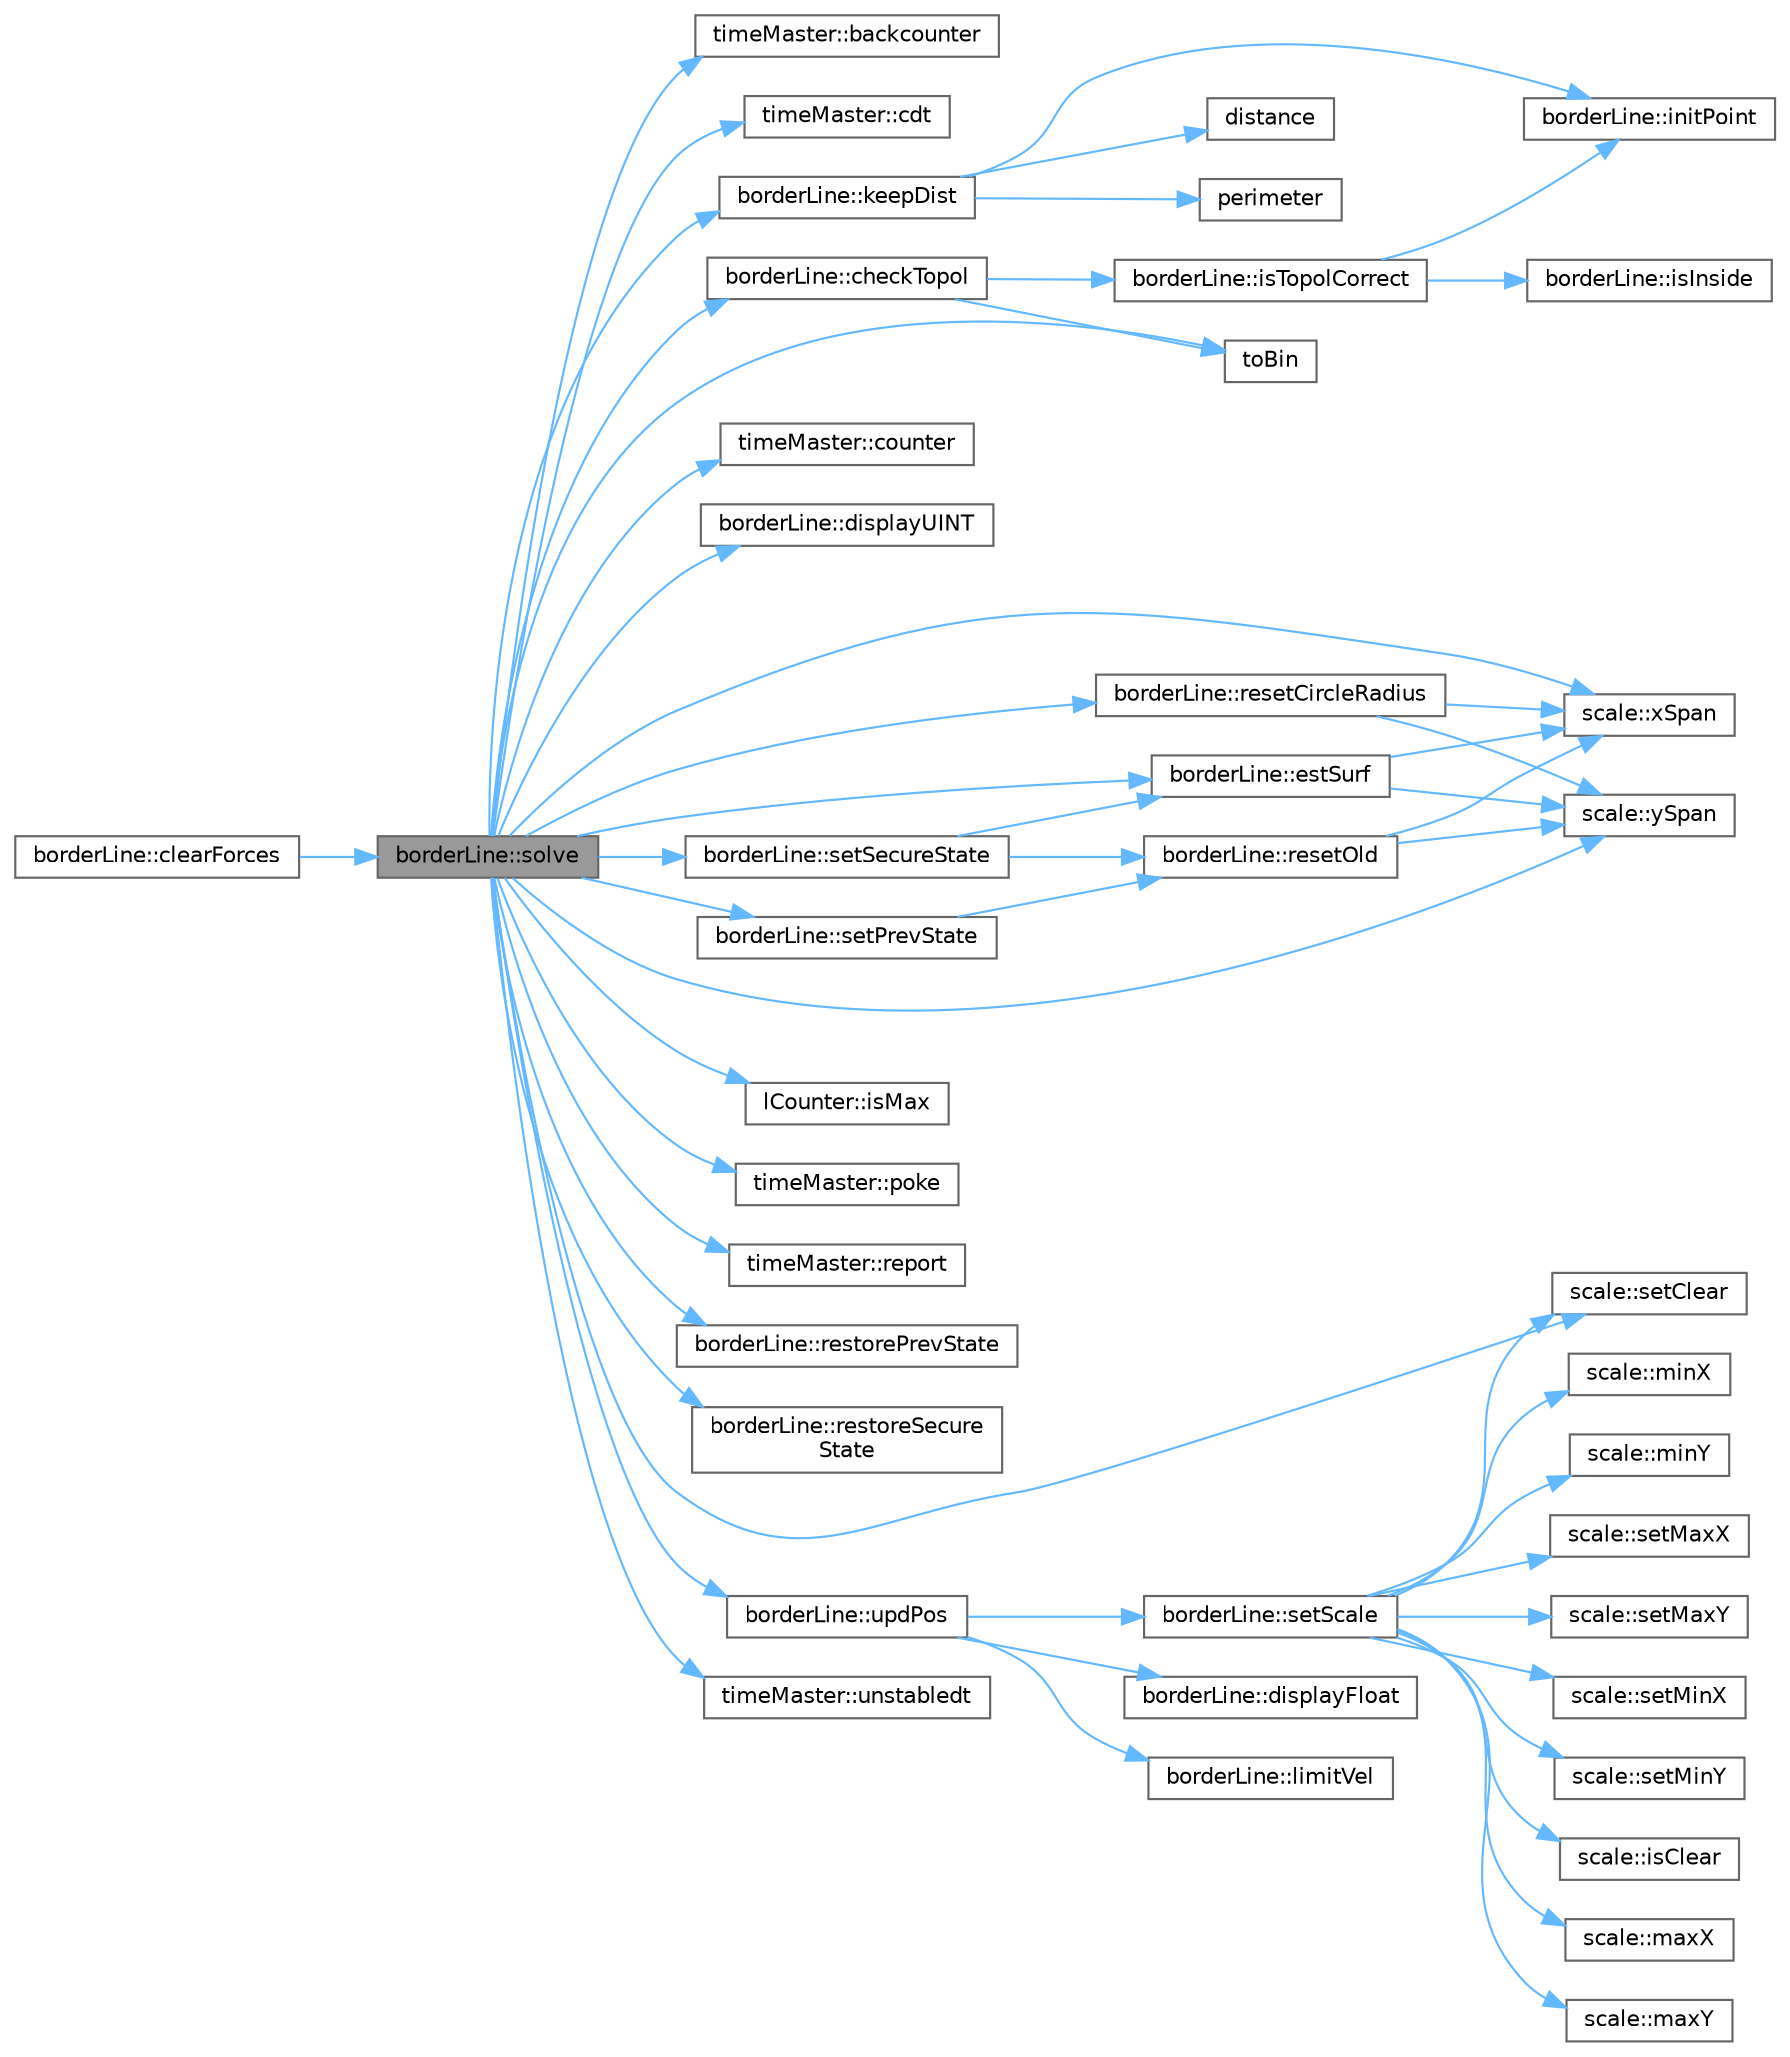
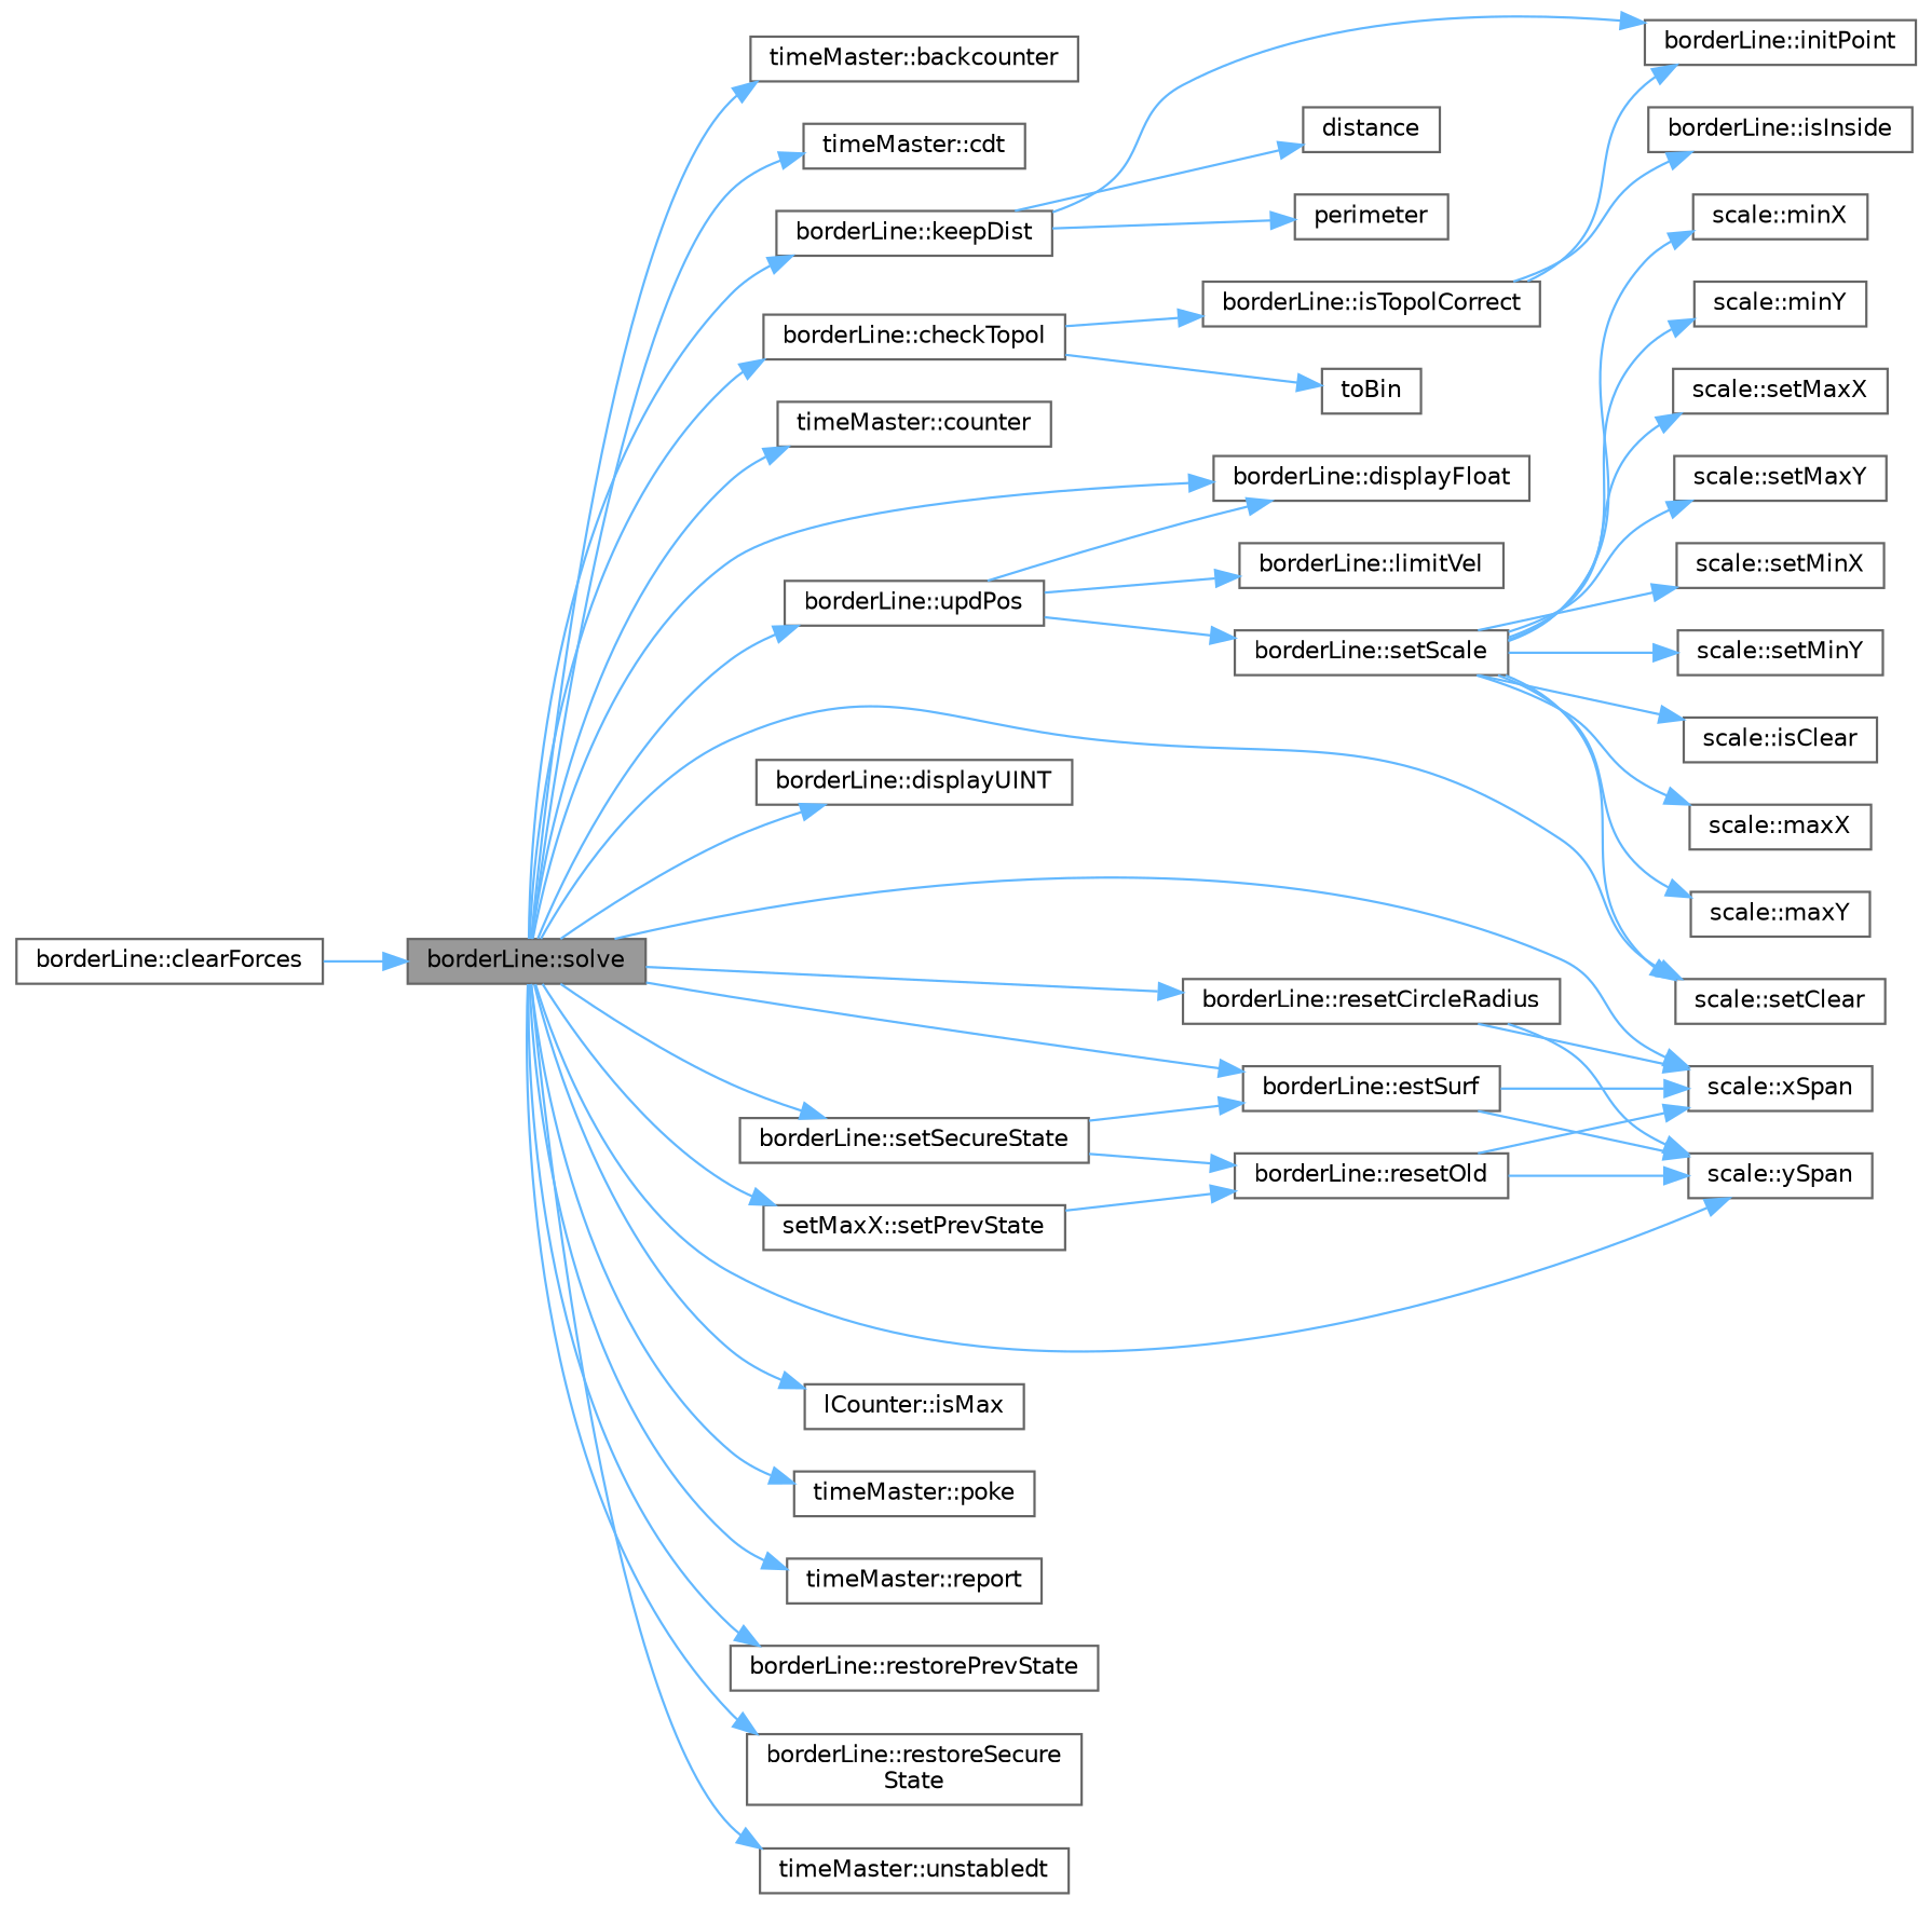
  digraph {
    rankdir=LR
    node [color=grey40 fillcolor=white fontname=Helvetica fontsize=10 shape=box style=filled]
    edge [color=steelblue1 fontname=Helvetica fontsize=10 labelfontname=Helvetica labelfontsize=10 style=solid]
    n1 [color=gray40 fillcolor=grey60 fontcolor=black height=0.2 label="borderLine::solve" width=0.4]
    n2 [height=0.2 label="timeMaster::backcounter" width=0.4]
    n3 [height=0.2 label="timeMaster::cdt" width=0.4]
    n4 [height=0.2 label="borderLine::checkTopol" width=0.4]
    n5 [height=0.2 label="timeMaster::counter" width=0.4]
    n6 [height=0.2 label="borderLine::displayFloat" width=0.4]
    n7 [height=0.2 label="borderLine::displayUINT" width=0.4]
    n8 [height=0.2 label="borderLine::estSurf" width=0.4]
    n9 [height=0.2 label="scale::xSpan" width=0.4]
    n10 [height=0.2 label="scale::ySpan" width=0.4]
    n11 [height=0.2 label="lCounter::isMax" width=0.4]
    n12 [height=0.2 label="borderLine::keepDist" width=0.4]
    n13 [height=0.2 label="timeMaster::poke" width=0.4]
    n14 [height=0.2 label="timeMaster::report" width=0.4]
    n15 [height=0.2 label="borderLine::resetCircleRadius" width=0.4]
    n16 [height=0.2 label="borderLine::restorePrevState" width=0.4]
    n17 [height=0.2 label="borderLine::restoreSecure\lState" width=0.4]
    n18 [height=0.2 label="scale::setClear" width=0.4]
-   n19 [height=0.2 label="borderLine::setPrevState" width=0.4]
+   n19 [height=0.2 label="setMaxX::setPrevState" width=0.4]
    n20 [height=0.2 label="borderLine::setSecureState" width=0.4]
    n21 [height=0.2 label="timeMaster::unstabledt" width=0.4]
    n22 [height=0.2 label="borderLine::updPos" width=0.4]
    n23 [height=0.2 label="borderLine::isTopolCorrect" width=0.4]
    n24 [height=0.2 label=toBin width=0.4]
    n25 [height=0.2 label="borderLine::clearForces" width=0.4]
    n26 [height=0.2 label="borderLine::initPoint" width=0.4]
    n27 [height=0.2 label=distance width=0.4]
    n28 [height=0.2 label=perimeter width=0.4]
    n29 [height=0.2 label="borderLine::resetOld" width=0.4]
    n30 [height=0.2 label="borderLine::limitVel" width=0.4]
    n31 [height=0.2 label="borderLine::setScale" width=0.4]
    n32 [height=0.2 label="borderLine::isInside" width=0.4]
    n33 [height=0.2 label="scale::isClear" width=0.4]
    n34 [height=0.2 label="scale::maxX" width=0.4]
    n35 [height=0.2 label="scale::maxY" width=0.4]
    n36 [height=0.2 label="scale::minX" width=0.4]
    n37 [height=0.2 label="scale::minY" width=0.4]
    n38 [height=0.2 label="scale::setMaxX" width=0.4]
    n39 [height=0.2 label="scale::setMaxY" width=0.4]
    n40 [height=0.2 label="scale::setMinX" width=0.4]
    n41 [height=0.2 label="scale::setMinY" width=0.4]
    n1 -> n2
    n1 -> n3
    n1 -> n4
    n1 -> n5
-   n1 -> n24
+   n1 -> n6
    n1 -> n7
    n1 -> n8
    n1 -> n9
    n1 -> n10
    n1 -> n11
    n1 -> n12
    n1 -> n13
    n1 -> n14
    n1 -> n15
    n1 -> n16
    n1 -> n17
    n1 -> n18
    n1 -> n19
    n1 -> n20
    n1 -> n21
    n1 -> n22
    n4 -> n23
    n4 -> n24
    n8 -> n9
    n8 -> n10
    n12 -> n26
    n12 -> n27
    n12 -> n28
    n15 -> n9
    n15 -> n10
    n19 -> n29
    n20 -> n8
    n20 -> n29
    n22 -> n6
    n22 -> n30
    n22 -> n31
    n23 -> n26
    n23 -> n32
    n25 -> n1
    n29 -> n9
    n29 -> n10
    n31 -> n18
    n31 -> n33
    n31 -> n34
    n31 -> n35
    n31 -> n36
    n31 -> n37
    n31 -> n38
    n31 -> n39
    n31 -> n40
    n31 -> n41
  }
